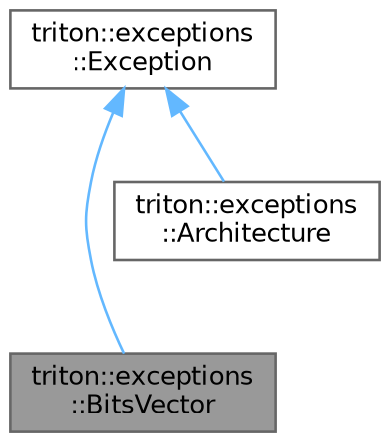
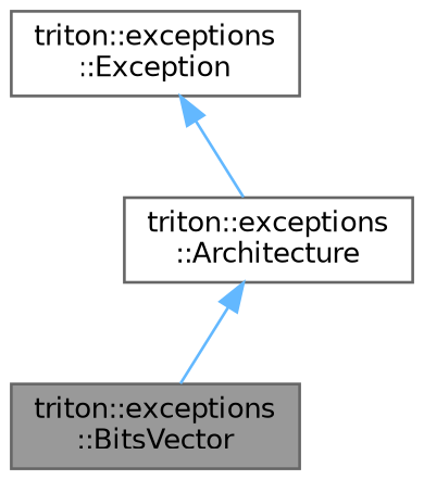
  digraph {
    node [color=gray40 fillcolor=white fontname=Helvetica fontsize=10 shape=box style=filled]
    edge [color=steelblue1 dir=back fontname=Helvetica fontsize=10 labelfontname=Helvetica labelfontsize=10 style=solid]
    n1 [fillcolor=grey60 fontcolor=black height=0.2 label="triton::exceptions\l::BitsVector" width=0.4]
    n2 [height=0.2 label="triton::exceptions\l::Architecture" width=0.4]
    n3 [height=0.2 label="triton::exceptions\l::Exception" width=0.4]
-   n3 -> n1
+   n2 -> n1
    n3 -> n2
  }
